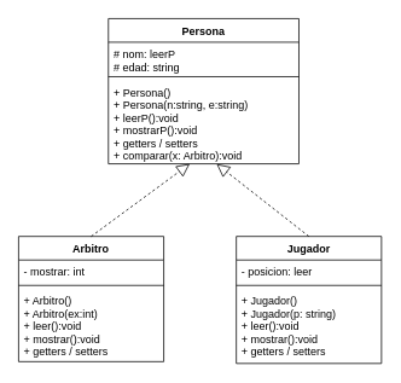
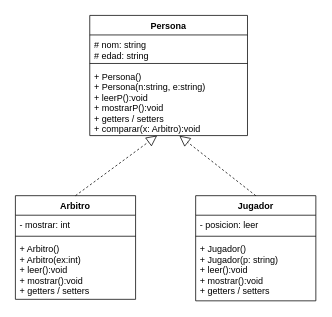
  <mxCell id="0" />
  <mxCell id="1" parent="0" />
  <mxCell id="2" value="Persona" style="swimlane;fontStyle=1;align=center;verticalAlign=top;childLayout=stackLayout;horizontal=1;startSize=26;horizontalStack=0;resizeParent=1;resizeParentMax=0;resizeLast=0;collapsible=1;marginBottom=0;" vertex="1" parent="1"><mxGeometry x="119" y="20" width="210" height="160" as="geometry" /></mxCell>
- <mxCell id="3" value="# nom: leerP&#10;# edad: string" style="text;strokeColor=none;fillColor=none;align=left;verticalAlign=top;spacingLeft=4;spacingRight=4;overflow=hidden;rotatable=0;points=[[0,0.5],[1,0.5]];portConstraint=eastwest;" vertex="1" parent="2"><mxGeometry y="26" width="210" height="34" as="geometry" /></mxCell>
+ <mxCell id="3" value="# nom: string&#10;# edad: string" style="text;strokeColor=none;fillColor=none;align=left;verticalAlign=top;spacingLeft=4;spacingRight=4;overflow=hidden;rotatable=0;points=[[0,0.5],[1,0.5]];portConstraint=eastwest;" vertex="1" parent="2"><mxGeometry y="26" width="210" height="34" as="geometry" /></mxCell>
  <mxCell id="4" value="" style="line;strokeWidth=1;fillColor=none;align=left;verticalAlign=middle;spacingTop=-1;spacingLeft=3;spacingRight=3;rotatable=0;labelPosition=right;points=[];portConstraint=eastwest;" vertex="1" parent="2"><mxGeometry y="60" width="210" height="8" as="geometry" /></mxCell>
  <mxCell id="5" value="+ Persona()&#10;+ Persona(n:string, e:string)&#10;+ leerP():void&#10;+ mostrarP():void&#10;+ getters / setters&#10;+ comparar(x: Arbitro):void" style="text;strokeColor=none;fillColor=none;align=left;verticalAlign=top;spacingLeft=4;spacingRight=4;overflow=hidden;rotatable=0;points=[[0,0.5],[1,0.5]];portConstraint=eastwest;" vertex="1" parent="2"><mxGeometry y="68" width="210" height="92" as="geometry" /></mxCell>
  <mxCell id="6" value="Jugador" style="swimlane;fontStyle=1;align=center;verticalAlign=top;childLayout=stackLayout;horizontal=1;startSize=26;horizontalStack=0;resizeParent=1;resizeParentMax=0;resizeLast=0;collapsible=1;marginBottom=0;" vertex="1" parent="1"><mxGeometry x="260" y="260" width="160" height="140" as="geometry" /></mxCell>
  <mxCell id="7" value="- posicion: leer" style="text;strokeColor=none;fillColor=none;align=left;verticalAlign=top;spacingLeft=4;spacingRight=4;overflow=hidden;rotatable=0;points=[[0,0.5],[1,0.5]];portConstraint=eastwest;" vertex="1" parent="6"><mxGeometry y="26" width="160" height="24" as="geometry" /></mxCell>
  <mxCell id="8" value="" style="line;strokeWidth=1;fillColor=none;align=left;verticalAlign=middle;spacingTop=-1;spacingLeft=3;spacingRight=3;rotatable=0;labelPosition=right;points=[];portConstraint=eastwest;" vertex="1" parent="6"><mxGeometry y="50" width="160" height="8" as="geometry" /></mxCell>
  <mxCell id="9" value="+ Jugador()&#10;+ Jugador(p: string)&#10;+ leer():void&#10;+ mostrar():void&#10;+ getters / setters" style="text;strokeColor=none;fillColor=none;align=left;verticalAlign=top;spacingLeft=4;spacingRight=4;overflow=hidden;rotatable=0;points=[[0,0.5],[1,0.5]];portConstraint=eastwest;" vertex="1" parent="6"><mxGeometry y="58" width="160" height="82" as="geometry" /></mxCell>
  <mxCell id="10" value="Arbitro" style="swimlane;fontStyle=1;align=center;verticalAlign=top;childLayout=stackLayout;horizontal=1;startSize=26;horizontalStack=0;resizeParent=1;resizeParentMax=0;resizeLast=0;collapsible=1;marginBottom=0;" vertex="1" parent="1"><mxGeometry x="20" y="260" width="160" height="138" as="geometry" /></mxCell>
  <mxCell id="11" value="- mostrar: int" style="text;strokeColor=none;fillColor=none;align=left;verticalAlign=top;spacingLeft=4;spacingRight=4;overflow=hidden;rotatable=0;points=[[0,0.5],[1,0.5]];portConstraint=eastwest;" vertex="1" parent="10"><mxGeometry y="26" width="160" height="24" as="geometry" /></mxCell>
  <mxCell id="12" value="" style="line;strokeWidth=1;fillColor=none;align=left;verticalAlign=middle;spacingTop=-1;spacingLeft=3;spacingRight=3;rotatable=0;labelPosition=right;points=[];portConstraint=eastwest;" vertex="1" parent="10"><mxGeometry y="50" width="160" height="8" as="geometry" /></mxCell>
  <mxCell id="13" value="+ Arbitro()&#10;+ Arbitro(ex:int)&#10;+ leer():void&#10;+ mostrar():void&#10;+ getters / setters" style="text;strokeColor=none;fillColor=none;align=left;verticalAlign=top;spacingLeft=4;spacingRight=4;overflow=hidden;rotatable=0;points=[[0,0.5],[1,0.5]];portConstraint=eastwest;" vertex="1" parent="10"><mxGeometry y="58" width="160" height="80" as="geometry" /></mxCell>
  <mxCell id="14" value="" style="endArrow=block;dashed=1;endFill=0;endSize=12;html=1;rounded=0;entryX=0.568;entryY=1.002;entryDx=0;entryDy=0;entryPerimeter=0;exitX=0.5;exitY=0;exitDx=0;exitDy=0;" edge="1" parent="1" source="6" target="5"><mxGeometry width="160" relative="1" as="geometry"><mxPoint x="190" y="220" as="sourcePoint" /><mxPoint x="350" y="220" as="targetPoint" /></mxGeometry></mxCell>
  <mxCell id="15" value="" style="endArrow=block;dashed=1;endFill=0;endSize=12;html=1;rounded=0;entryX=0.427;entryY=1;entryDx=0;entryDy=0;entryPerimeter=0;exitX=0.5;exitY=0;exitDx=0;exitDy=0;" edge="1" parent="1" source="10" target="5"><mxGeometry width="160" relative="1" as="geometry"><mxPoint x="190" y="220" as="sourcePoint" /><mxPoint x="350" y="220" as="targetPoint" /></mxGeometry></mxCell>
